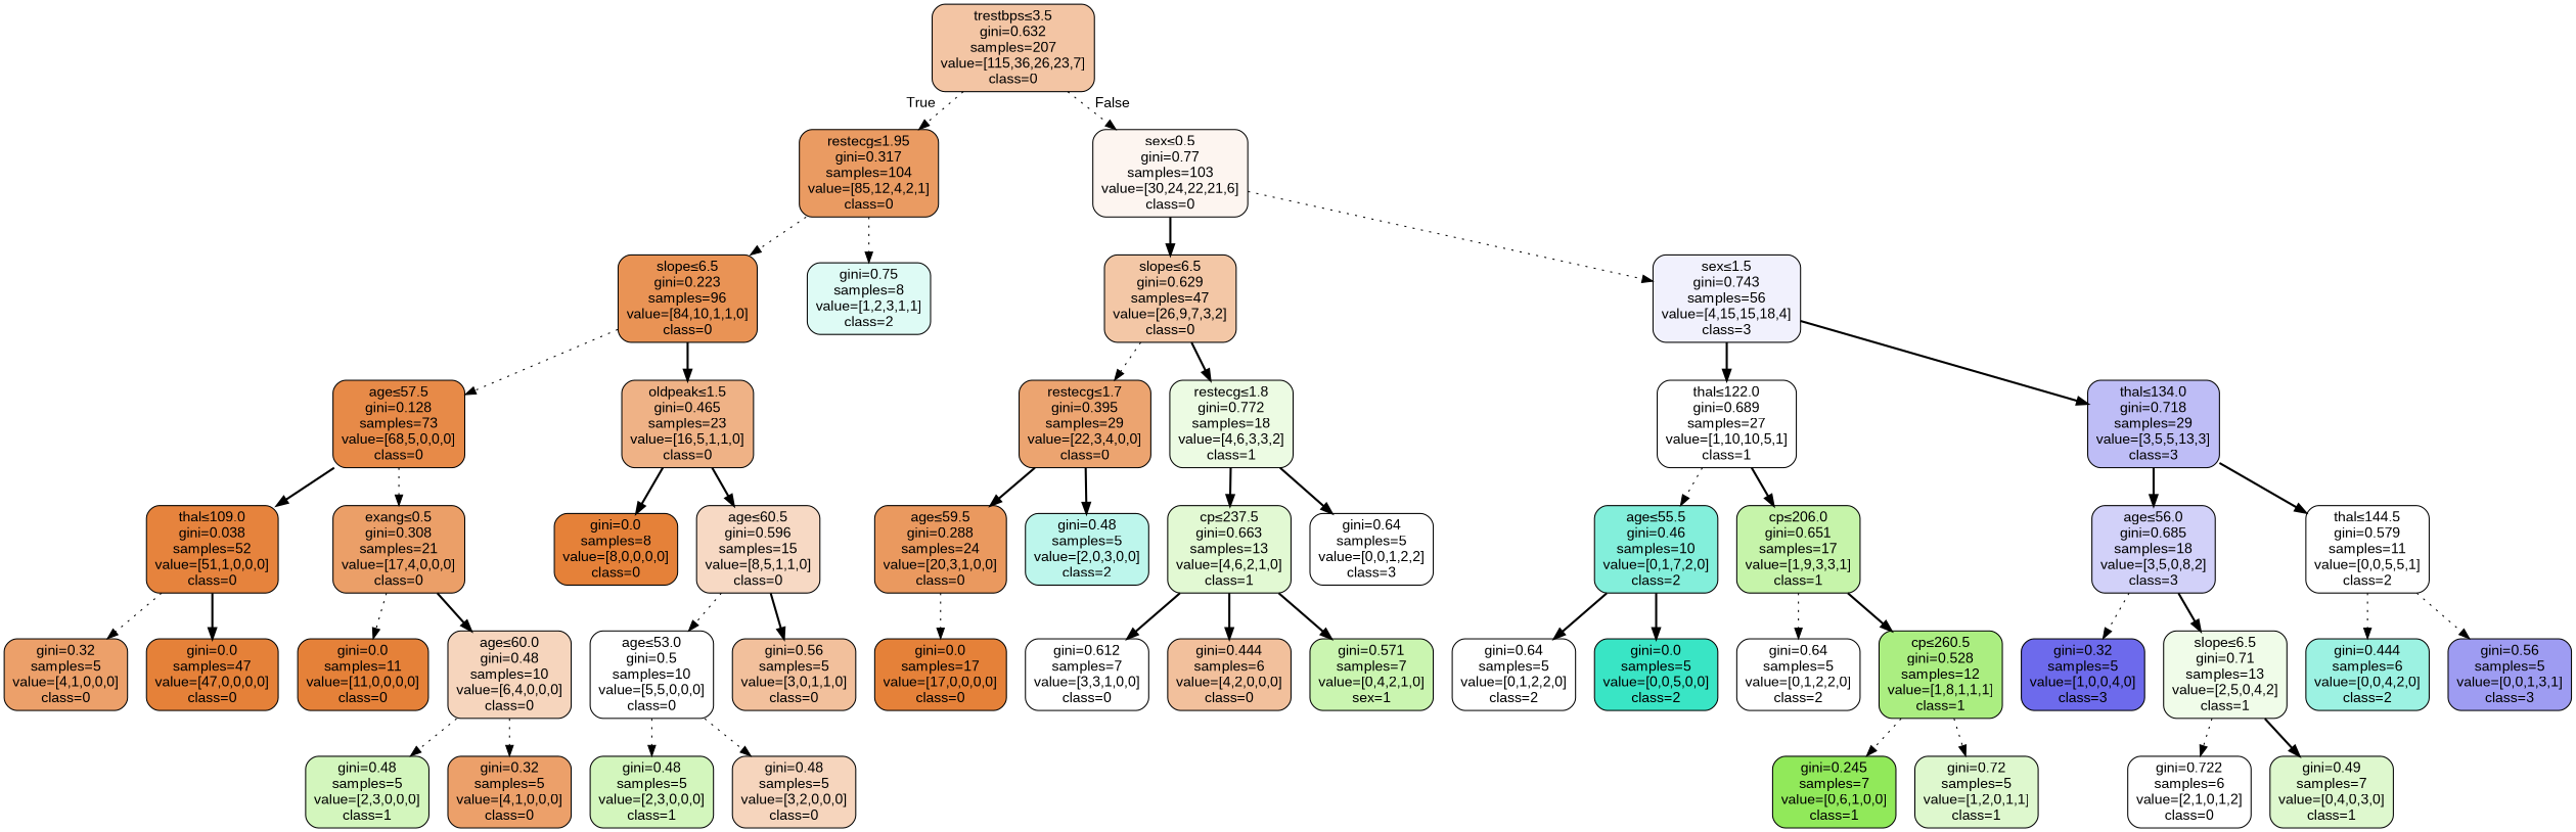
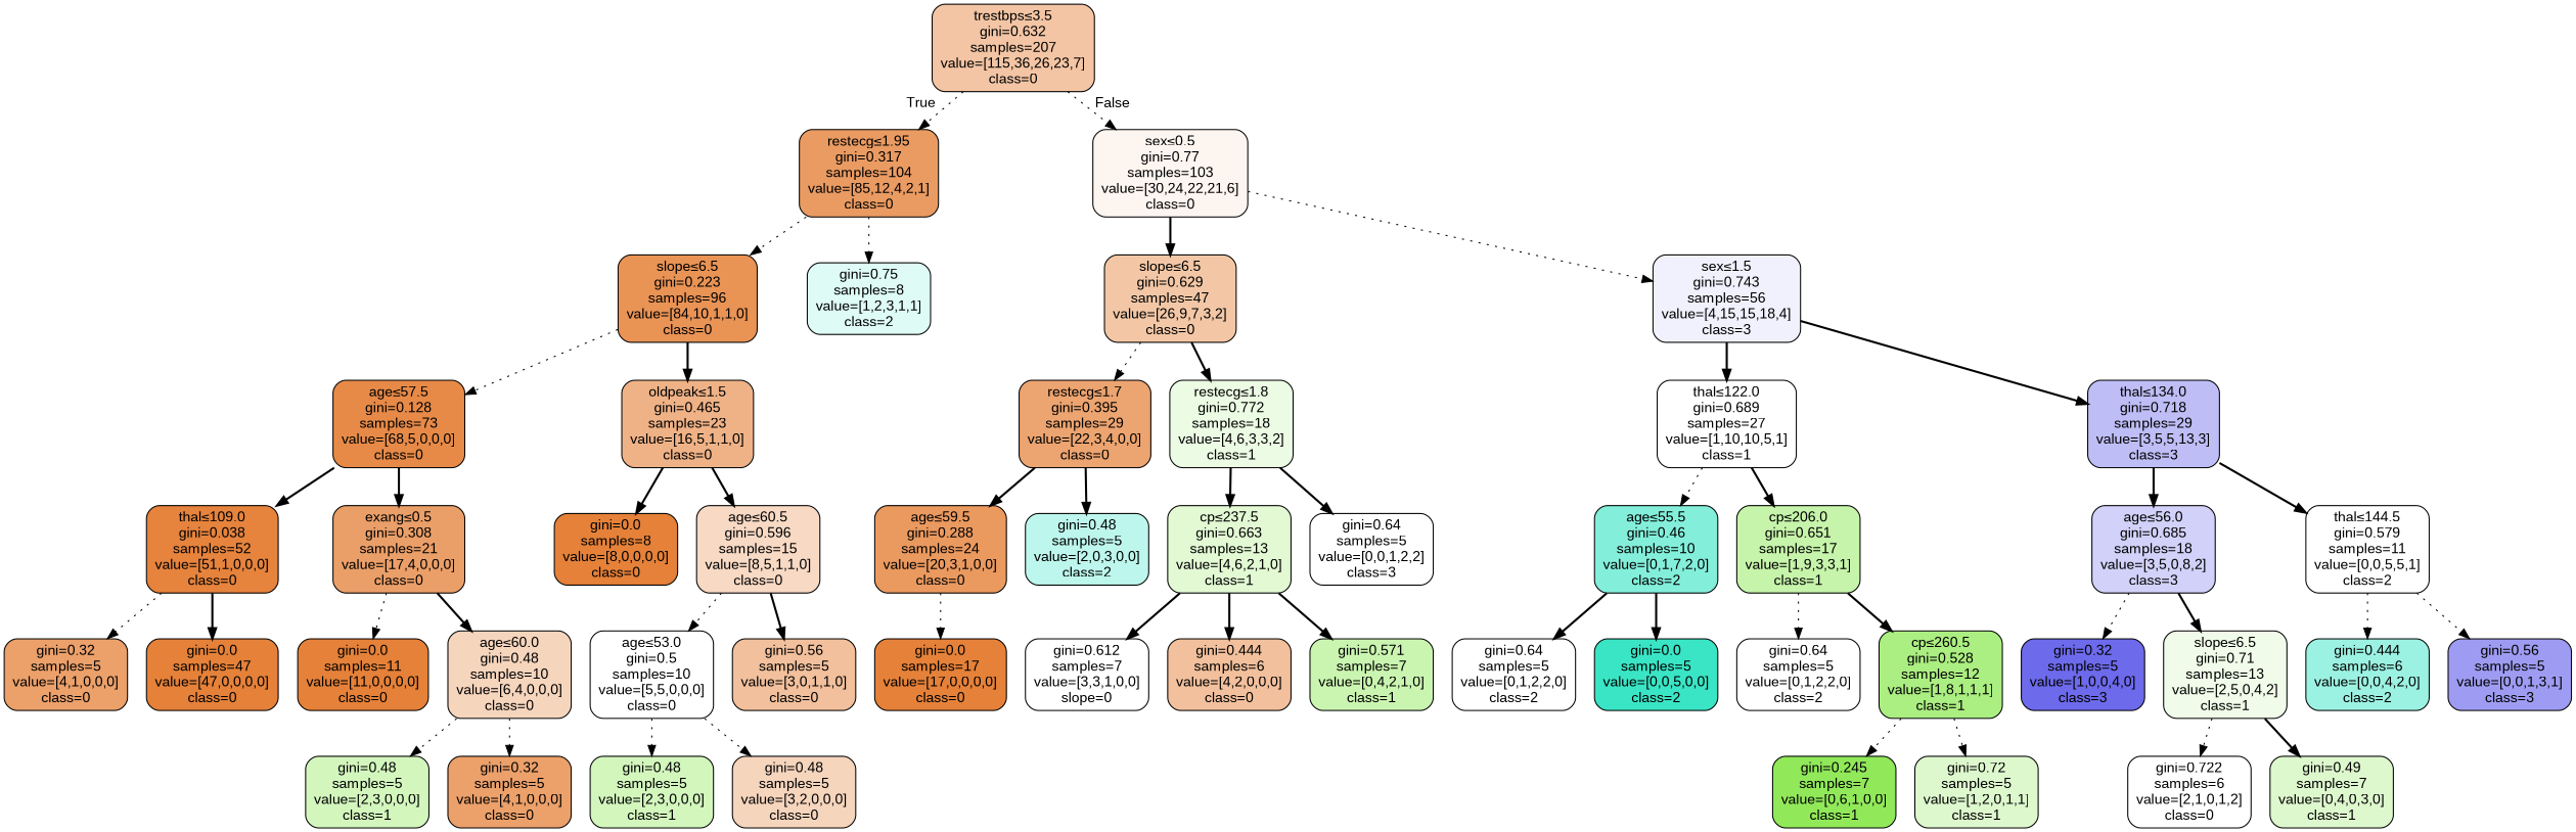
  digraph {
    fontname="Liberation Sans"
    node [color=black fillcolor="#ffffff" fontname="Liberation Sans" shape=box style="filled, rounded"]
    edge [fontname="Liberation Sans" style=bold]
    n1 [fillcolor="#f3c5a4" label=<trestbps&le;3.5<br/>gini=0.632<br/>samples=207<br/>value=[115,36,26,23,7]<br/>class=0>]
    n2 [fillcolor="#ea9b62" label=<restecg&le;1.95<br/>gini=0.317<br/>samples=104<br/>value=[85,12,4,2,1]<br/>class=0>]
    n3 [fillcolor="#fdf5f0" label=<sex&le;0.5<br/>gini=0.77<br/>samples=103<br/>value=[30,24,22,21,6]<br/>class=0>]
    n4 [fillcolor="#e99355" label=<slope&le;6.5<br/>gini=0.223<br/>samples=96<br/>value=[84,10,1,1,0]<br/>class=0>]
    n5 [fillcolor="#defbf5" label=<gini=0.75<br/>samples=8<br/>value=[1,2,3,1,1]<br/>class=2>]
    n6 [fillcolor="#f3c7a6" label=<slope&le;6.5<br/>gini=0.629<br/>samples=47<br/>value=[26,9,7,3,2]<br/>class=0>]
    n7 [fillcolor="#f1f1fd" label=<sex&le;1.5<br/>gini=0.743<br/>samples=56<br/>value=[4,15,15,18,4]<br/>class=3>]
    n8 [fillcolor="#e78a48" label=<age&le;57.5<br/>gini=0.128<br/>samples=73<br/>value=[68,5,0,0,0]<br/>class=0>]
    n9 [fillcolor="#efb286" label=<oldpeak&le;1.5<br/>gini=0.465<br/>samples=23<br/>value=[16,5,1,1,0]<br/>class=0>]
    n10 [fillcolor="#e6833d" label=<thal&le;109.0<br/>gini=0.038<br/>samples=52<br/>value=[51,1,0,0,0]<br/>class=0>]
    n11 [fillcolor="#eb9f68" label=<exang&le;0.5<br/>gini=0.308<br/>samples=21<br/>value=[17,4,0,0,0]<br/>class=0>]
    n12 [fillcolor="#e58139" label=<gini=0.0<br/>samples=8<br/>value=[8,0,0,0,0]<br/>class=0>]
    n13 [fillcolor="#f7d9c4" label=<age&le;60.5<br/>gini=0.596<br/>samples=15<br/>value=[8,5,1,1,0]<br/>class=0>]
    n14 [fillcolor="#eca06a" label=<gini=0.32<br/>samples=5<br/>value=[4,1,0,0,0]<br/>class=0>]
    n15 [fillcolor="#e58139" label=<gini=0.0<br/>samples=47<br/>value=[47,0,0,0,0]<br/>class=0>]
    n16 [fillcolor="#e58139" label=<gini=0.0<br/>samples=11<br/>value=[11,0,0,0,0]<br/>class=0>]
    n17 [fillcolor="#f6d5bd" label=<age&le;60.0<br/>gini=0.48<br/>samples=10<br/>value=[6,4,0,0,0]<br/>class=0>]
    n18 [fillcolor="#d3f6bd" label=<gini=0.48<br/>samples=5<br/>value=[2,3,0,0,0]<br/>class=1>]
    n19 [fillcolor="#eca06a" label=<gini=0.32<br/>samples=5<br/>value=[4,1,0,0,0]<br/>class=0>]
    n20 [label=<age&le;53.0<br/>gini=0.5<br/>samples=10<br/>value=[5,5,0,0,0]<br/>class=0>]
    n21 [fillcolor="#f2c09c" label=<gini=0.56<br/>samples=5<br/>value=[3,0,1,1,0]<br/>class=0>]
    n22 [fillcolor="#d3f6bd" label=<gini=0.48<br/>samples=5<br/>value=[2,3,0,0,0]<br/>class=1>]
    n23 [fillcolor="#f6d5bd" label=<gini=0.48<br/>samples=5<br/>value=[3,2,0,0,0]<br/>class=0>]
    n24 [fillcolor="#eca470" label=<restecg&le;1.7<br/>gini=0.395<br/>samples=29<br/>value=[22,3,4,0,0]<br/>class=0>]
    n25 [fillcolor="#ecfbe3" label=<restecg&le;1.8<br/>gini=0.772<br/>samples=18<br/>value=[4,6,3,3,2]<br/>class=1>]
    n26 [label=<thal&le;122.0<br/>gini=0.689<br/>samples=27<br/>value=[1,10,10,5,1]<br/>class=1>]
    n27 [fillcolor="#bebdf6" label=<thal&le;134.0<br/>gini=0.718<br/>samples=29<br/>value=[3,5,5,13,3]<br/>class=3>]
    n28 [fillcolor="#ea995f" label=<age&le;59.5<br/>gini=0.288<br/>samples=24<br/>value=[20,3,1,0,0]<br/>class=0>]
    n29 [fillcolor="#bdf6ec" label=<gini=0.48<br/>samples=5<br/>value=[2,0,3,0,0]<br/>class=2>]
    n30 [fillcolor="#e2f9d3" label=<cp&le;237.5<br/>gini=0.663<br/>samples=13<br/>value=[4,6,2,1,0]<br/>class=1>]
    n31 [label=<gini=0.64<br/>samples=5<br/>value=[0,0,1,2,2]<br/>class=3>]
    n32 [fillcolor="#e58139" label=<gini=0.0<br/>samples=17<br/>value=[17,0,0,0,0]<br/>class=0>]
-   n33 [label=<gini=0.612<br/>samples=7<br/>value=[3,3,1,0,0]<br/>class=0>]
+   n33 [label=<gini=0.612<br/>samples=7<br/>value=[3,3,1,0,0]<br/>slope=0>]
    n34 [fillcolor="#f2c09c" label=<gini=0.444<br/>samples=6<br/>value=[4,2,0,0,0]<br/>class=0>]
-   n35 [fillcolor="#caf5b0" label=<gini=0.571<br/>samples=7<br/>value=[0,4,2,1,0]<br/>sex=1>]
+   n35 [fillcolor="#caf5b0" label=<gini=0.571<br/>samples=7<br/>value=[0,4,2,1,0]<br/>class=1>]
    n36 [fillcolor="#83efdb" label=<age&le;55.5<br/>gini=0.46<br/>samples=10<br/>value=[0,1,7,2,0]<br/>class=2>]
    n37 [fillcolor="#c6f4aa" label=<cp&le;206.0<br/>gini=0.651<br/>samples=17<br/>value=[1,9,3,3,1]<br/>class=1>]
    n38 [fillcolor="#d2d1f9" label=<age&le;56.0<br/>gini=0.685<br/>samples=18<br/>value=[3,5,0,8,2]<br/>class=3>]
    n39 [label=<thal&le;144.5<br/>gini=0.579<br/>samples=11<br/>value=[0,0,5,5,1]<br/>class=2>]
    n40 [label=<gini=0.64<br/>samples=5<br/>value=[0,1,2,2,0]<br/>class=2>]
    n41 [fillcolor="#39e5c5" label=<gini=0.0<br/>samples=5<br/>value=[0,0,5,0,0]<br/>class=2>]
    n42 [label=<gini=0.64<br/>samples=5<br/>value=[0,1,2,2,0]<br/>class=2>]
    n43 [fillcolor="#abee81" label=<cp&le;260.5<br/>gini=0.528<br/>samples=12<br/>value=[1,8,1,1,1]<br/>class=1>]
    n44 [fillcolor="#91e95a" label=<gini=0.245<br/>samples=7<br/>value=[0,6,1,0,0]<br/>class=1>]
    n45 [fillcolor="#def8ce" label=<gini=0.72<br/>samples=5<br/>value=[1,2,0,1,1]<br/>class=1>]
    n46 [fillcolor="#6d6aec" label=<gini=0.32<br/>samples=5<br/>value=[1,0,0,4,0]<br/>class=3>]
    n47 [fillcolor="#f0fce9" label=<slope&le;6.5<br/>gini=0.71<br/>samples=13<br/>value=[2,5,0,4,2]<br/>class=1>]
    n48 [fillcolor="#9cf2e2" label=<gini=0.444<br/>samples=6<br/>value=[0,0,4,2,0]<br/>class=2>]
    n49 [fillcolor="#9e9cf2" label=<gini=0.56<br/>samples=5<br/>value=[0,0,1,3,1]<br/>class=3>]
    n50 [label=<gini=0.722<br/>samples=6<br/>value=[2,1,0,1,2]<br/>class=0>]
    n51 [fillcolor="#def8ce" label=<gini=0.49<br/>samples=7<br/>value=[0,4,0,3,0]<br/>class=1>]
    n1 -> n2 [headlabel=True labelangle=45 labeldistance=2.5 style=dotted]
    n1 -> n3 [headlabel=False labelangle=-45 labeldistance=2.5 style=dotted]
    n2 -> n4 [style=dotted]
    n2 -> n5 [style=dotted]
    n3 -> n6
    n3 -> n7 [style=dotted]
    n4 -> n8 [style=dotted]
    n4 -> n9
    n6 -> n24 [style=dotted]
    n6 -> n25
    n7 -> n26
    n7 -> n27
    n8 -> n10
-   n8 -> n11 [style=dotted]
+   n8 -> n11
    n9 -> n12
    n9 -> n13
    n10 -> n14 [style=dotted]
    n10 -> n15
    n11 -> n16 [style=dotted]
    n11 -> n17
    n13 -> n20 [style=dotted]
    n13 -> n21
    n17 -> n18 [style=dotted]
    n17 -> n19 [style=dotted]
    n20 -> n22 [style=dotted]
    n20 -> n23 [style=dotted]
    n24 -> n28
    n24 -> n29
    n25 -> n30
    n25 -> n31
    n26 -> n36 [style=dotted]
    n26 -> n37
    n27 -> n38
    n27 -> n39
    n28 -> n32 [style=dotted]
    n30 -> n33
    n30 -> n34
    n30 -> n35
    n36 -> n40
    n36 -> n41
    n37 -> n42 [style=dotted]
    n37 -> n43
    n38 -> n46 [style=dotted]
    n38 -> n47
    n39 -> n48 [style=dotted]
    n39 -> n49 [style=dotted]
    n43 -> n44 [style=dotted]
    n43 -> n45 [style=dotted]
    n47 -> n50 [style=dotted]
    n47 -> n51
  }
